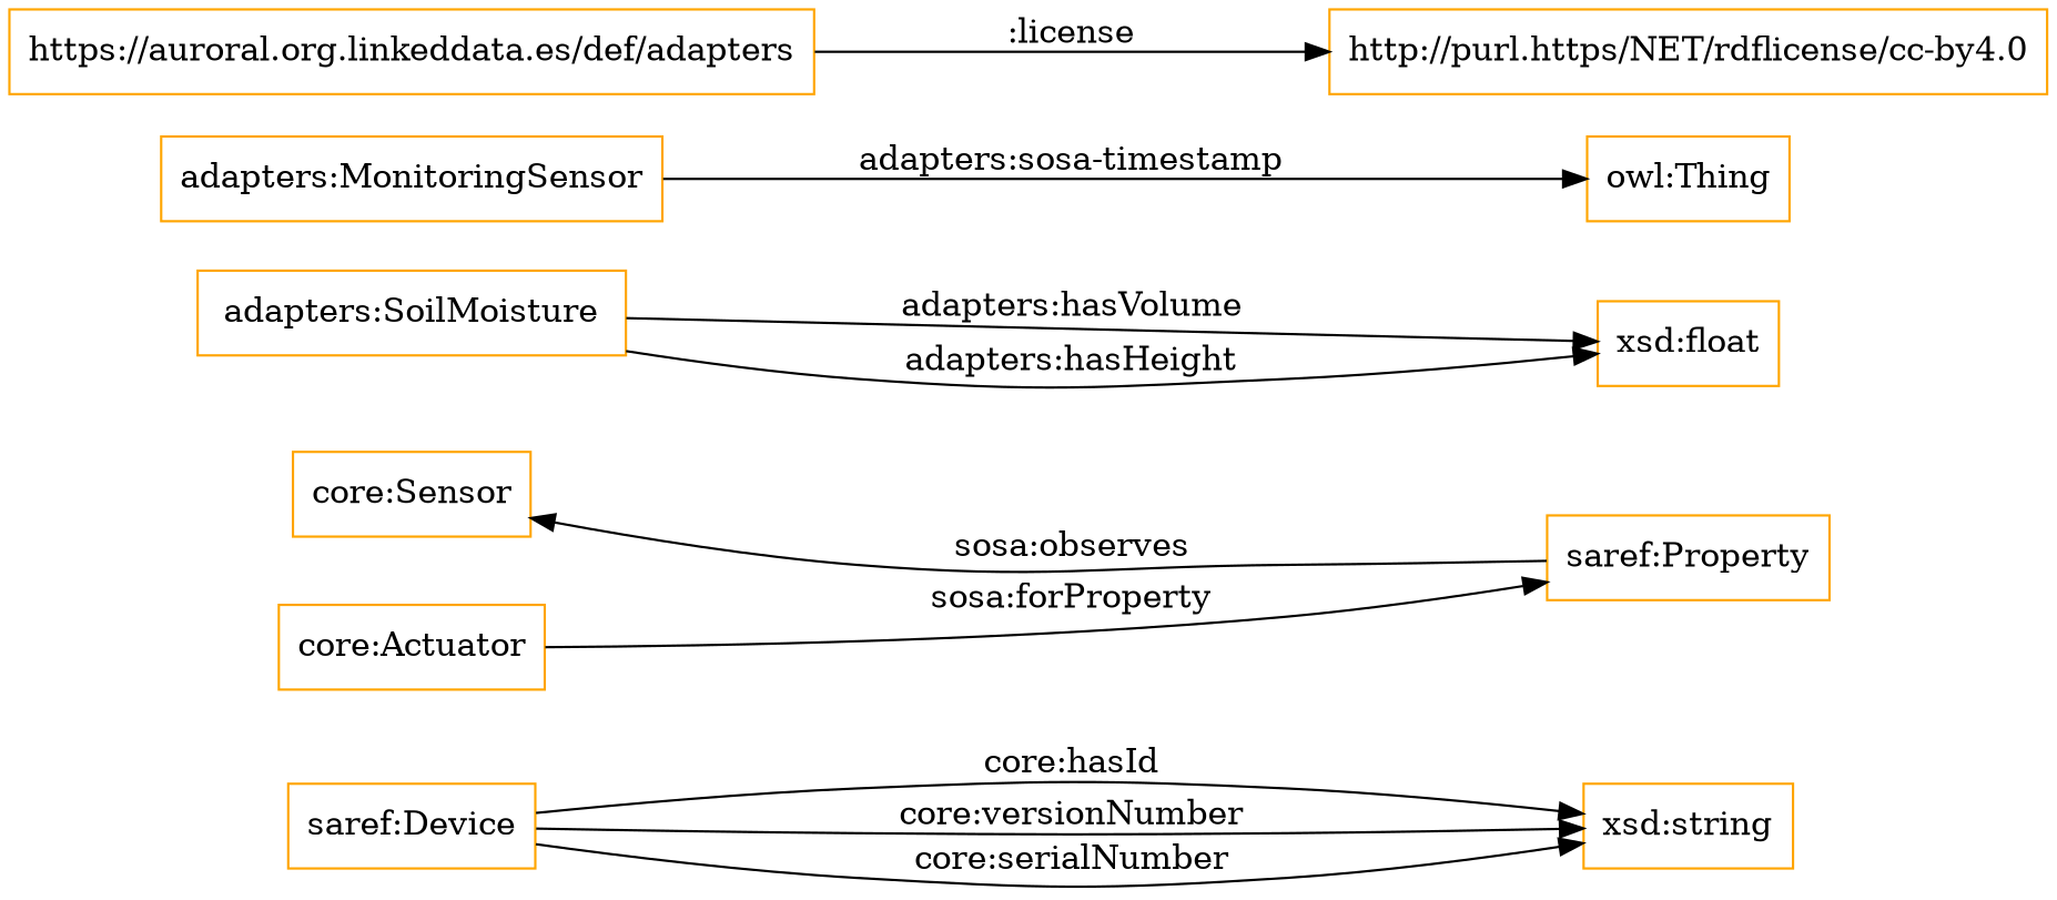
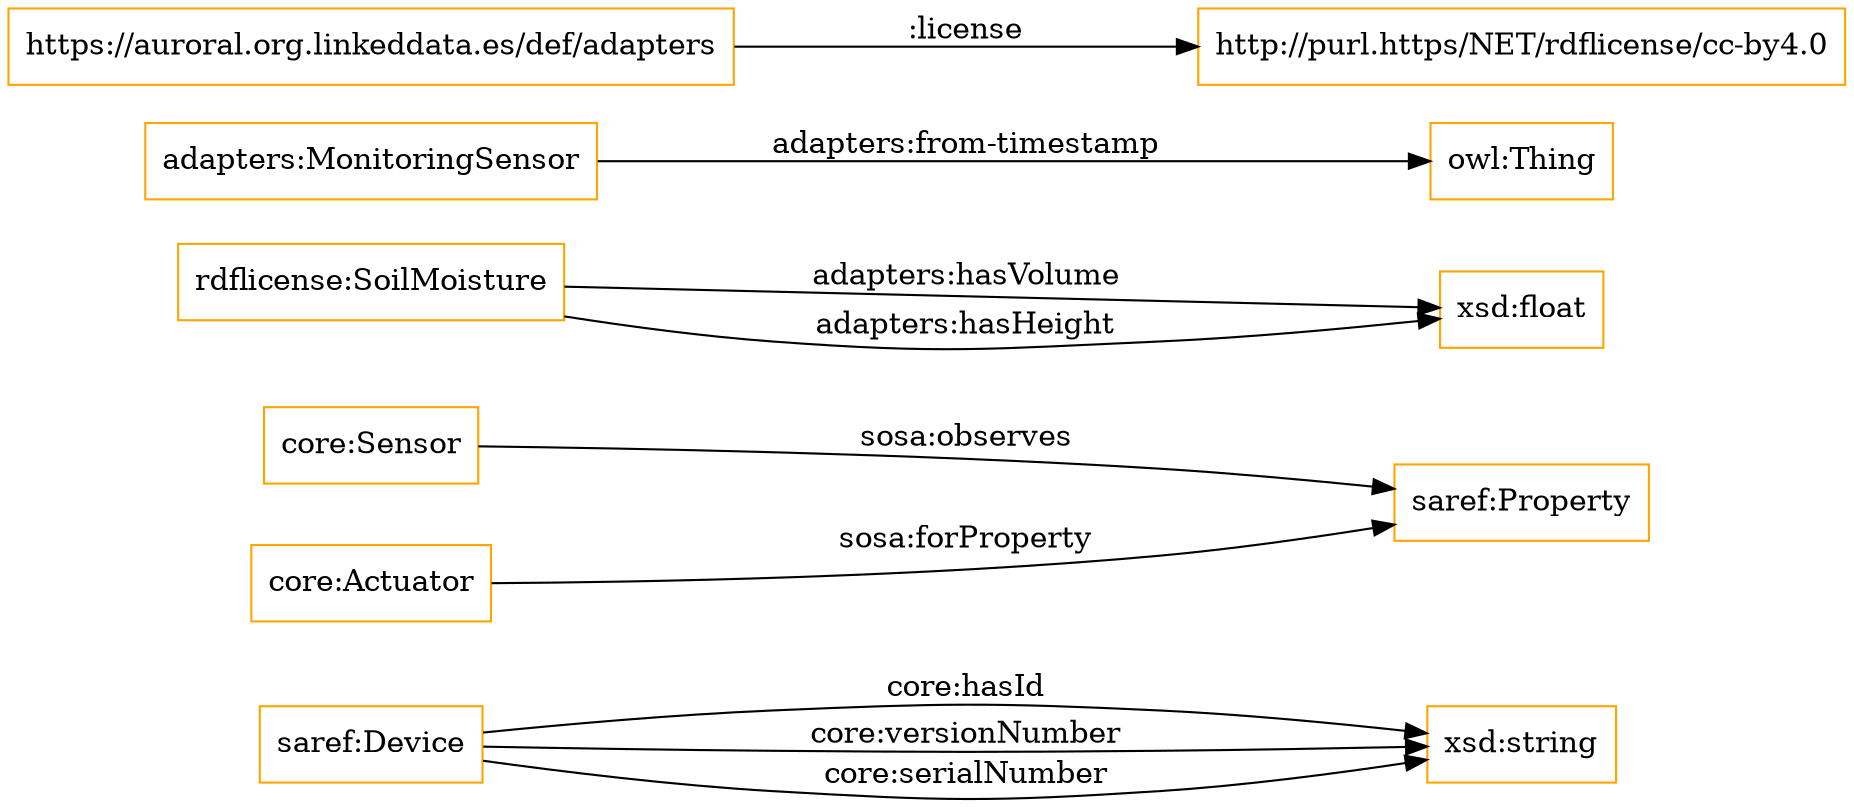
  digraph {
    rankdir=LR
    node [color=orange shape=rectangle]
    "saref:Device"
    "xsd:string"
    "core:Sensor"
    "saref:Property"
    "core:Actuator"
-   "adapters:SoilMoisture"
+   "adapters:SoilMoisture" [label="rdflicense:SoilMoisture"]
    "xsd:float"
    "adapters:MonitoringSensor"
    "owl:Thing"
    n10 [label="https://auroral.org.linkeddata.es/def/adapters"]
    n11 [label="http://purl.https/NET/rdflicense/cc-by4.0"]
    "saref:Device" -> "xsd:string" [label="core:hasId"]
    "saref:Device" -> "xsd:string" [label="core:versionNumber"]
    "saref:Device" -> "xsd:string" [label="core:serialNumber"]
-   "saref:Property" -> "core:Sensor" [label="sosa:observes"]
+   "core:Sensor" -> "saref:Property" [label="sosa:observes"]
    "core:Actuator" -> "saref:Property" [label="sosa:forProperty"]
    "adapters:SoilMoisture" -> "xsd:float" [label="adapters:hasVolume"]
    "adapters:SoilMoisture" -> "xsd:float" [label="adapters:hasHeight"]
-   "adapters:MonitoringSensor" -> "owl:Thing" [label="adapters:sosa-timestamp"]
+   "adapters:MonitoringSensor" -> "owl:Thing" [label="adapters:from-timestamp"]
    n10 -> n11 [label=":license"]
  }
